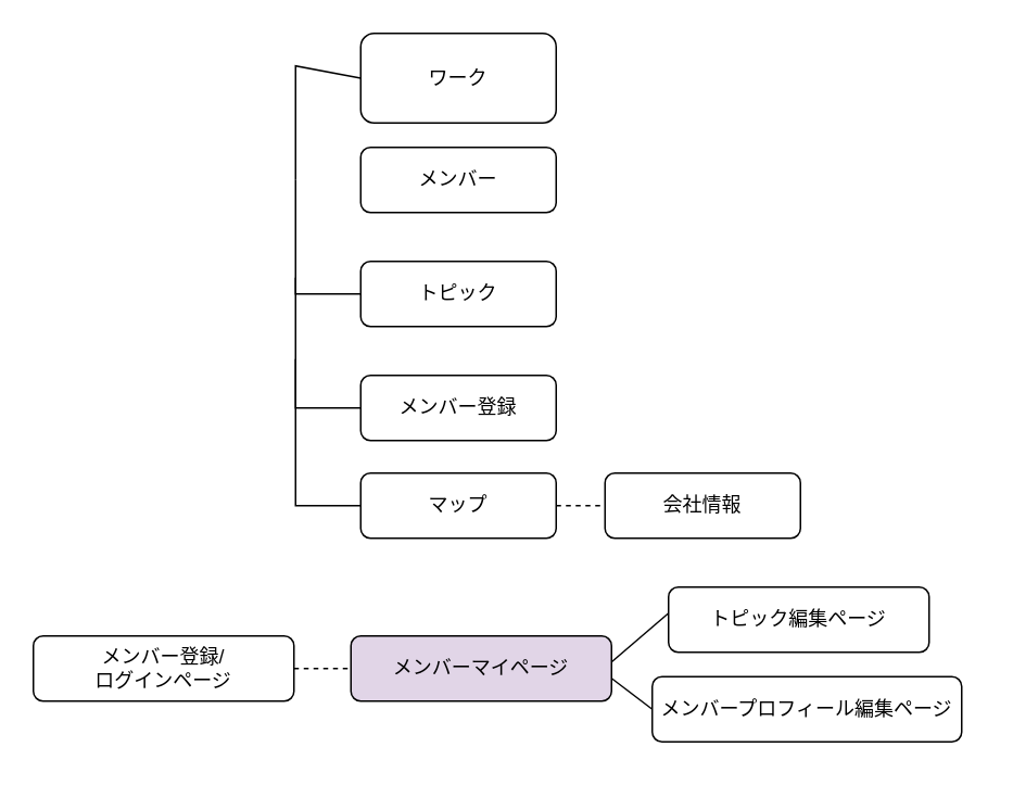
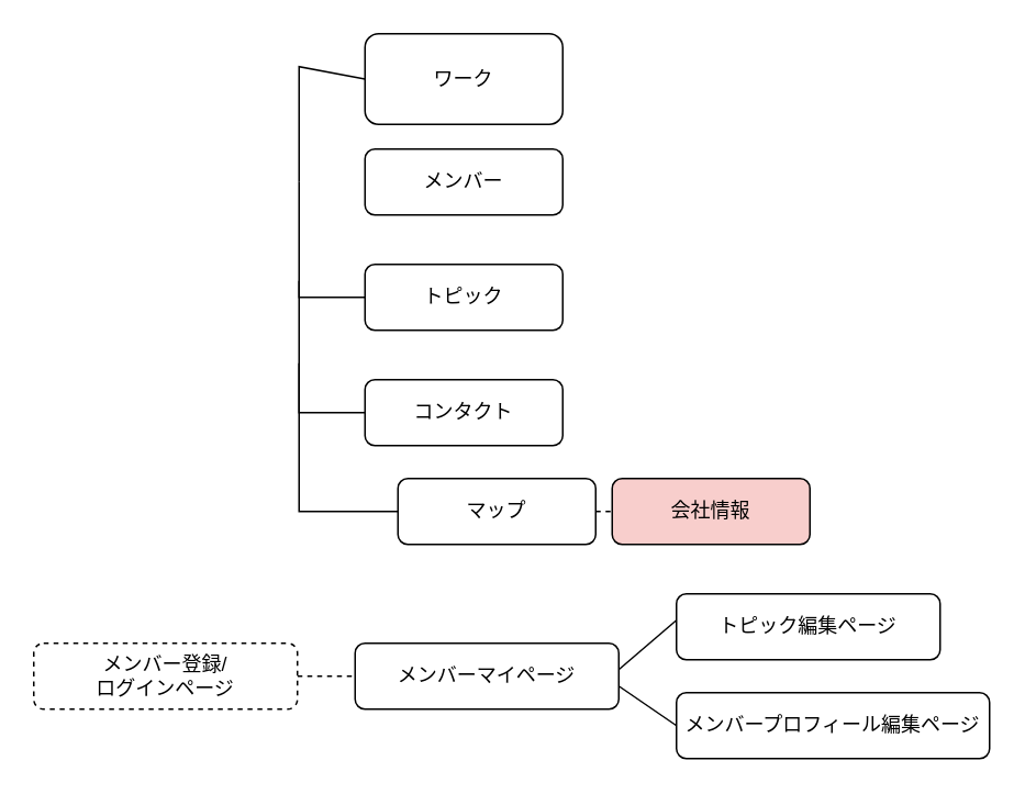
  <mxCell id="0" />
  <mxCell id="1" parent="0" />
  <mxCell id="2" style="edgeStyle=none;html=1;exitX=0;exitY=0.5;exitDx=0;exitDy=0;endArrow=none;endFill=0;rounded=0;" parent="1" source="3" edge="1"><mxGeometry relative="1" as="geometry"><mxPoint x="181" y="110" as="targetPoint" /><Array as="points"><mxPoint x="181" y="40" /></Array></mxGeometry></mxCell>
  <mxCell id="3" value="ワーク" style="rounded=1;whiteSpace=wrap;html=1;" parent="1" vertex="1"><mxGeometry x="221" y="20" width="120" height="55" as="geometry" /></mxCell>
  <mxCell id="4" value="メンバー" style="rounded=1;whiteSpace=wrap;html=1;" parent="1" vertex="1"><mxGeometry x="221" y="90" width="120" height="40" as="geometry" /></mxCell>
  <mxCell id="5" style="edgeStyle=none;html=1;exitX=0;exitY=0.5;exitDx=0;exitDy=0;endArrow=none;endFill=0;rounded=0;" parent="1" source="6" edge="1"><mxGeometry relative="1" as="geometry"><mxPoint x="181" y="110" as="targetPoint" /><Array as="points"><mxPoint x="181" y="180" /></Array></mxGeometry></mxCell>
  <mxCell id="6" value="トピック" style="rounded=1;whiteSpace=wrap;html=1;" parent="1" vertex="1"><mxGeometry x="221" y="160" width="120" height="40" as="geometry" /></mxCell>
  <mxCell id="7" style="edgeStyle=none;html=1;exitX=0;exitY=0.5;exitDx=0;exitDy=0;endArrow=none;endFill=0;rounded=0;" parent="1" source="8" edge="1"><mxGeometry relative="1" as="geometry"><mxPoint x="181" y="170" as="targetPoint" /><Array as="points"><mxPoint x="181" y="250" /></Array></mxGeometry></mxCell>
- <mxCell id="8" value="メンバー登録" style="rounded=1;whiteSpace=wrap;html=1;" parent="1" vertex="1"><mxGeometry x="221" y="230" width="120" height="40" as="geometry" /></mxCell>
+ <mxCell id="8" value="コンタクト" style="rounded=1;whiteSpace=wrap;html=1;" parent="1" vertex="1"><mxGeometry x="221" y="230" width="120" height="40" as="geometry" /></mxCell>
  <mxCell id="9" style="edgeStyle=none;rounded=0;html=1;exitX=1;exitY=0.5;exitDx=0;exitDy=0;entryX=0;entryY=0.5;entryDx=0;entryDy=0;endArrow=none;endFill=0;dashed=1;" parent="1" source="10" target="13" edge="1"><mxGeometry relative="1" as="geometry" /></mxCell>
- <mxCell id="10" value="メンバー登録/&lt;br&gt;ログインページ" style="rounded=1;whiteSpace=wrap;html=1;" parent="1" vertex="1"><mxGeometry x="20" y="390" width="160" height="40" as="geometry" /></mxCell>
+ <mxCell id="10" value="メンバー登録/&lt;br&gt;ログインページ" style="rounded=1;whiteSpace=wrap;html=1;dashed=1;" parent="1" vertex="1"><mxGeometry x="20" y="390" width="160" height="40" as="geometry" /></mxCell>
  <mxCell id="11" style="edgeStyle=none;rounded=0;html=1;exitX=1;exitY=0.5;exitDx=0;exitDy=0;entryX=0;entryY=0.5;entryDx=0;entryDy=0;endArrow=none;endFill=0;" parent="1" edge="1"><mxGeometry relative="1" as="geometry"><mxPoint x="375" y="406" as="sourcePoint" /><mxPoint x="410" y="376" as="targetPoint" /></mxGeometry></mxCell>
  <mxCell id="12" style="edgeStyle=none;rounded=0;html=1;exitX=1;exitY=0.75;exitDx=0;exitDy=0;entryX=0;entryY=0.5;entryDx=0;entryDy=0;endArrow=none;endFill=0;" parent="1" target="15" edge="1"><mxGeometry relative="1" as="geometry"><mxPoint x="375" y="416" as="sourcePoint" /><mxPoint x="410" y="436" as="targetPoint" /></mxGeometry></mxCell>
- <mxCell id="13" value="メンバーマイページ" style="rounded=1;whiteSpace=wrap;html=1;fillColor=#e1d5e7;" parent="1" vertex="1"><mxGeometry x="215" y="390" width="160" height="40" as="geometry" /></mxCell>
+ <mxCell id="13" value="メンバーマイページ" style="rounded=1;whiteSpace=wrap;html=1;" parent="1" vertex="1"><mxGeometry x="215" y="390" width="160" height="40" as="geometry" /></mxCell>
  <mxCell id="14" value="トピック編集ページ" style="rounded=1;whiteSpace=wrap;html=1;" parent="1" vertex="1"><mxGeometry x="410" y="360" width="160" height="40" as="geometry" /></mxCell>
- <mxCell id="15" value="メンバープロフィール編集ページ" style="rounded=1;whiteSpace=wrap;html=1;" parent="1" vertex="1"><mxGeometry x="400" y="415" width="190" height="40" as="geometry" /></mxCell>
+ <mxCell id="15" value="メンバープロフィール編集ページ" style="rounded=1;whiteSpace=wrap;html=1;" parent="1" vertex="1"><mxGeometry x="410" y="420" width="190" height="40" as="geometry" /></mxCell>
  <mxCell id="16" style="edgeStyle=none;rounded=0;html=1;exitX=0;exitY=0.5;exitDx=0;exitDy=0;endArrow=none;endFill=0;" parent="1" source="18" edge="1"><mxGeometry relative="1" as="geometry"><mxPoint x="181" y="220" as="targetPoint" /><Array as="points"><mxPoint x="181" y="310" /></Array></mxGeometry></mxCell>
  <mxCell id="17" style="edgeStyle=none;rounded=0;html=1;exitX=1;exitY=0.5;exitDx=0;exitDy=0;entryX=0;entryY=0.5;entryDx=0;entryDy=0;endArrow=none;endFill=0;dashed=1;" parent="1" source="18" target="19" edge="1"><mxGeometry relative="1" as="geometry" /></mxCell>
- <mxCell id="18" value="マップ" style="rounded=1;whiteSpace=wrap;html=1;" parent="1" vertex="1"><mxGeometry x="221" y="290" width="120" height="40" as="geometry" /></mxCell>
- <mxCell id="19" value="会社情報" style="rounded=1;whiteSpace=wrap;html=1;" parent="1" vertex="1"><mxGeometry x="371" y="290" width="120" height="40" as="geometry" /></mxCell>
+ <mxCell id="18" value="マップ" style="rounded=1;whiteSpace=wrap;html=1;" parent="1" vertex="1"><mxGeometry x="241" y="290" width="120" height="40" as="geometry" /></mxCell>
+ <mxCell id="19" value="会社情報" style="rounded=1;whiteSpace=wrap;html=1;fillColor=#f8cecc;" parent="1" vertex="1"><mxGeometry x="371" y="290" width="120" height="40" as="geometry" /></mxCell>
